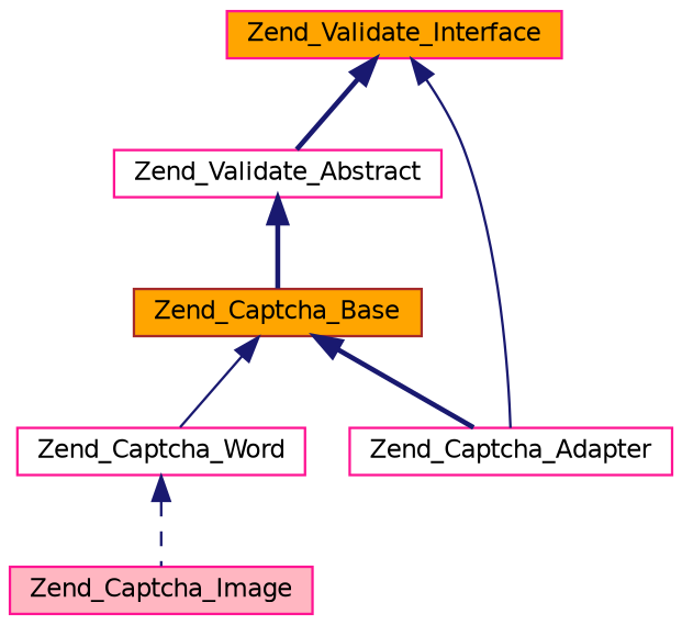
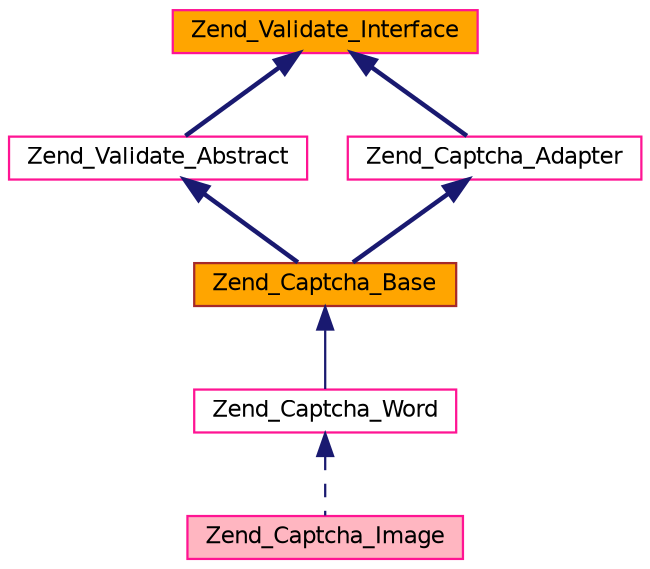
  digraph {
    node [color=deeppink fillcolor=white fontname=Helvetica fontsize=10 shape=record style=filled]
    edge [color=midnightblue dir=back fontname=Helvetica fontsize=10 labelfontname=Helvetica labelfontsize=10 style=bold]
    n1 [fillcolor=lightpink fontcolor=black height=0.2 label=Zend_Captcha_Image width=0.4]
    n2 [height=0.2 label=Zend_Captcha_Word width=0.4]
    n3 [color=brown fillcolor=orange height=0.2 label=Zend_Captcha_Base width=0.4]
    n4 [height=0.2 label=Zend_Validate_Abstract width=0.4]
    n5 [fillcolor=orange height=0.2 label=Zend_Validate_Interface width=0.4]
    n6 [height=0.2 label=Zend_Captcha_Adapter width=0.4]
    n2 -> n1 [style=dashed]
    n3 -> n2 [style=solid]
    n4 -> n3
    n5 -> n4
-   n5 -> n6 [style=solid]
-   n3 -> n6
+   n5 -> n6
+   n6 -> n3
  }
